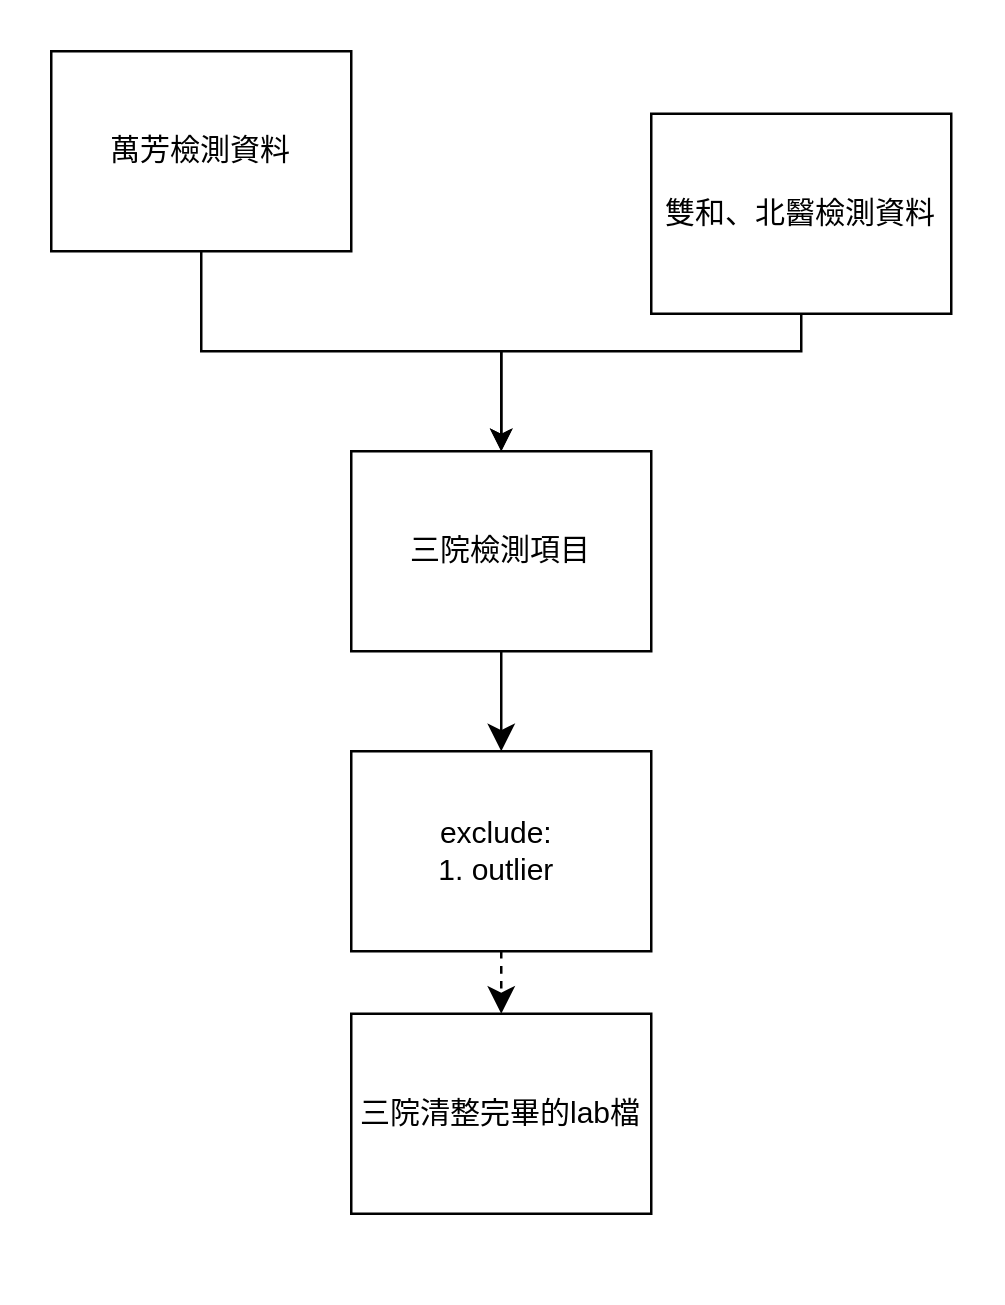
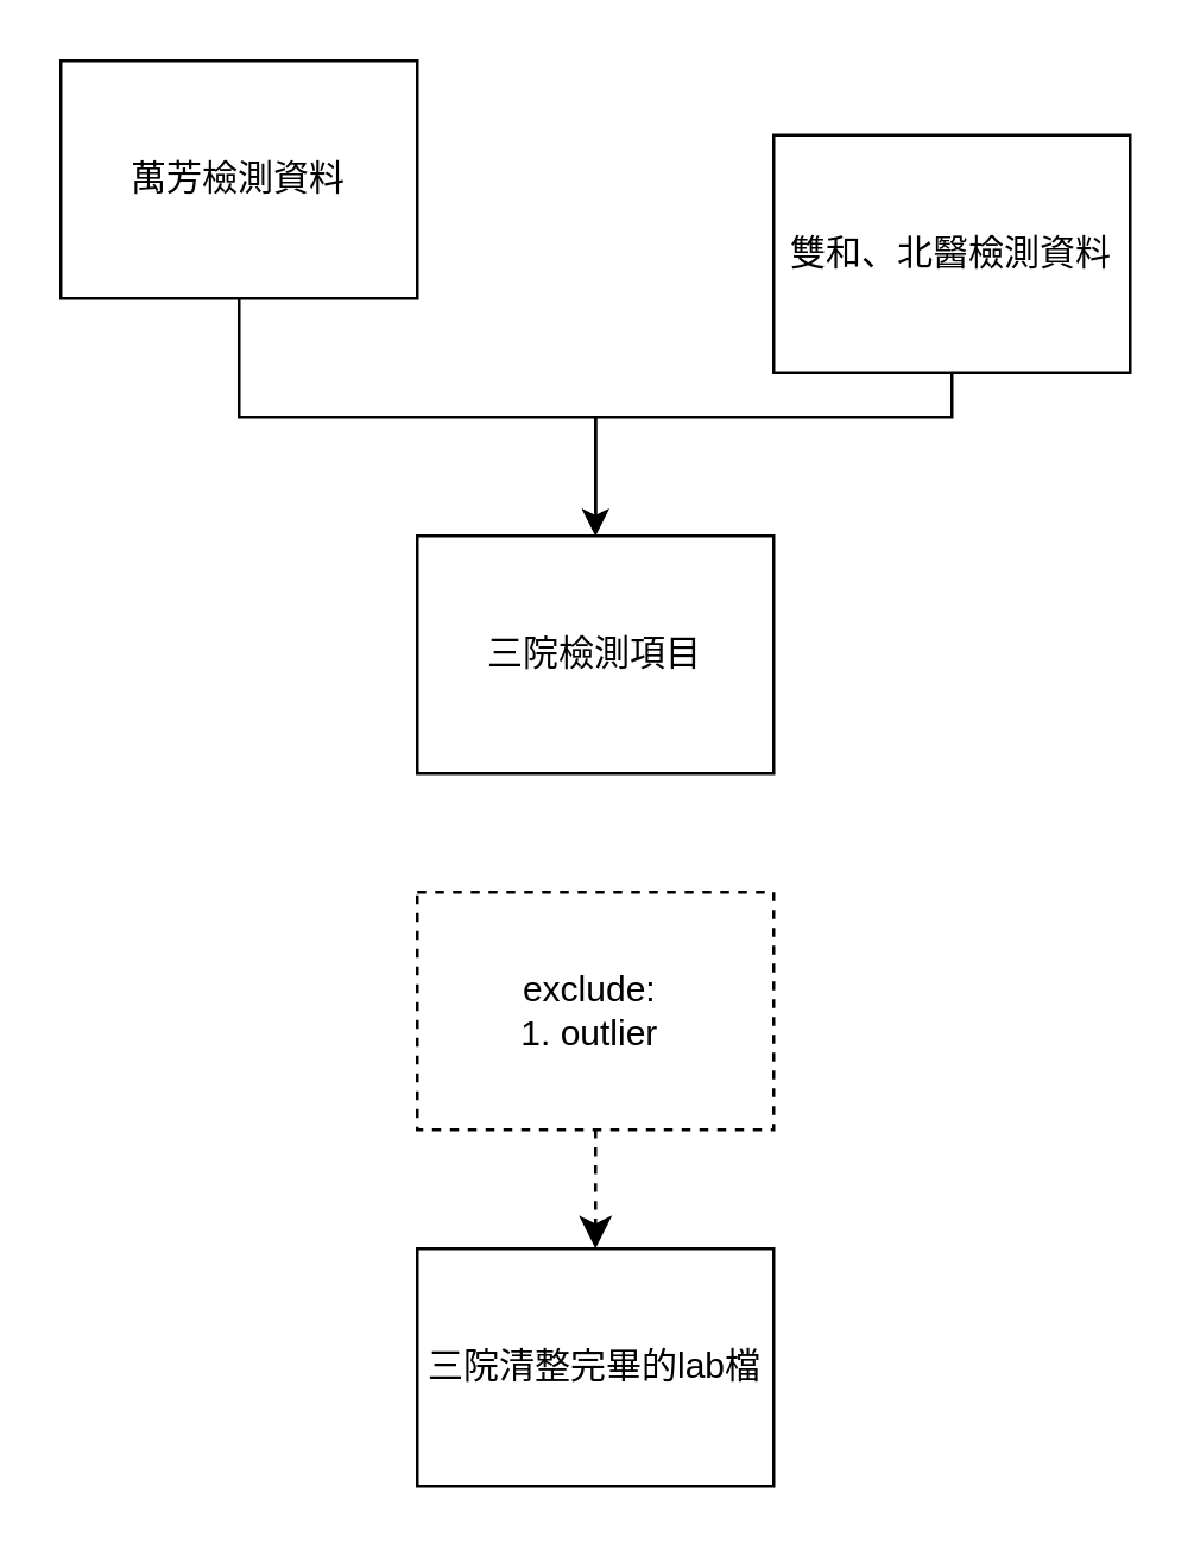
  <mxCell id="0" />
  <mxCell id="1" parent="0" />
  <mxCell id="2" value="&lt;div style=&quot;&quot;&gt;&lt;div style=&quot;&quot;&gt;萬芳檢測資料&lt;/div&gt;&lt;/div&gt;" style="rounded=0;whiteSpace=wrap;html=1;align=center;" vertex="1" parent="1"><mxGeometry x="20" y="20" width="120" height="80" as="geometry" /></mxCell>
  <mxCell id="3" value="&lt;div style=&quot;&quot;&gt;&lt;div style=&quot;&quot;&gt;雙和、北醫檢測資料&lt;/div&gt;&lt;/div&gt;" style="rounded=0;whiteSpace=wrap;html=1;align=center;" vertex="1" parent="1"><mxGeometry x="260" y="45" width="120" height="80" as="geometry" /></mxCell>
  <mxCell id="4" style="edgeStyle=orthogonalEdgeStyle;rounded=0;orthogonalLoop=1;jettySize=auto;html=1;" edge="1" parent="1"><mxGeometry relative="1" as="geometry"><mxPoint x="80" y="100" as="sourcePoint" /><mxPoint x="200" y="180" as="targetPoint" /><Array as="points"><mxPoint x="80" y="100" /><mxPoint x="80" y="140" /><mxPoint x="200" y="140" /></Array></mxGeometry></mxCell>
  <mxCell id="5" style="edgeStyle=orthogonalEdgeStyle;rounded=0;orthogonalLoop=1;jettySize=auto;html=1;entryX=0.5;entryY=0;entryDx=0;entryDy=0;exitX=0.5;exitY=1;exitDx=0;exitDy=0;" edge="1" parent="1" source="3"><mxGeometry relative="1" as="geometry"><mxPoint x="320" y="130" as="sourcePoint" /><mxPoint x="200" y="180" as="targetPoint" /><Array as="points"><mxPoint x="320" y="140" /><mxPoint x="200" y="140" /></Array></mxGeometry></mxCell>
- <mxCell id="6" style="edgeStyle=none;curved=1;rounded=0;orthogonalLoop=1;jettySize=auto;html=1;entryX=0.5;entryY=0;entryDx=0;entryDy=0;fontSize=12;startSize=8;endSize=8;" edge="1" parent="1" source="7" target="9"><mxGeometry relative="1" as="geometry" /></mxCell>
  <mxCell id="7" value="&lt;div style=&quot;&quot;&gt;&lt;div style=&quot;&quot;&gt;三院檢測項目&lt;/div&gt;&lt;/div&gt;" style="rounded=0;whiteSpace=wrap;html=1;align=center;" vertex="1" parent="1"><mxGeometry x="140" y="180" width="120" height="80" as="geometry" /></mxCell>
  <mxCell id="8" style="edgeStyle=none;curved=1;rounded=0;orthogonalLoop=1;jettySize=auto;html=1;entryX=0.5;entryY=0;entryDx=0;entryDy=0;fontSize=12;startSize=8;endSize=8;dashed=1;" edge="1" parent="1" source="9" target="10"><mxGeometry relative="1" as="geometry" /></mxCell>
- <mxCell id="9" value="&lt;div style=&quot;&quot;&gt;&lt;div style=&quot;&quot;&gt;exclude:&amp;nbsp;&lt;/div&gt;&lt;div style=&quot;&quot;&gt;1. outlier&amp;nbsp;&lt;/div&gt;&lt;/div&gt;" style="rounded=0;whiteSpace=wrap;html=1;align=center;" vertex="1" parent="1"><mxGeometry x="140" y="300" width="120" height="80" as="geometry" /></mxCell>
- <mxCell id="10" value="&lt;div style=&quot;&quot;&gt;&lt;div style=&quot;&quot;&gt;三院清整完畢的lab檔&lt;/div&gt;&lt;/div&gt;" style="rounded=0;whiteSpace=wrap;html=1;align=center;" vertex="1" parent="1"><mxGeometry x="140" y="405" width="120" height="80" as="geometry" /></mxCell>
+ <mxCell id="9" value="&lt;div style=&quot;&quot;&gt;&lt;div style=&quot;&quot;&gt;exclude:&amp;nbsp;&lt;/div&gt;&lt;div style=&quot;&quot;&gt;1. outlier&amp;nbsp;&lt;/div&gt;&lt;/div&gt;" style="rounded=0;whiteSpace=wrap;html=1;align=center;dashed=1;" vertex="1" parent="1"><mxGeometry x="140" y="300" width="120" height="80" as="geometry" /></mxCell>
+ <mxCell id="10" value="&lt;div style=&quot;&quot;&gt;&lt;div style=&quot;&quot;&gt;三院清整完畢的lab檔&lt;/div&gt;&lt;/div&gt;" style="rounded=0;whiteSpace=wrap;html=1;align=center;" vertex="1" parent="1"><mxGeometry x="140" y="420" width="120" height="80" as="geometry" /></mxCell>
